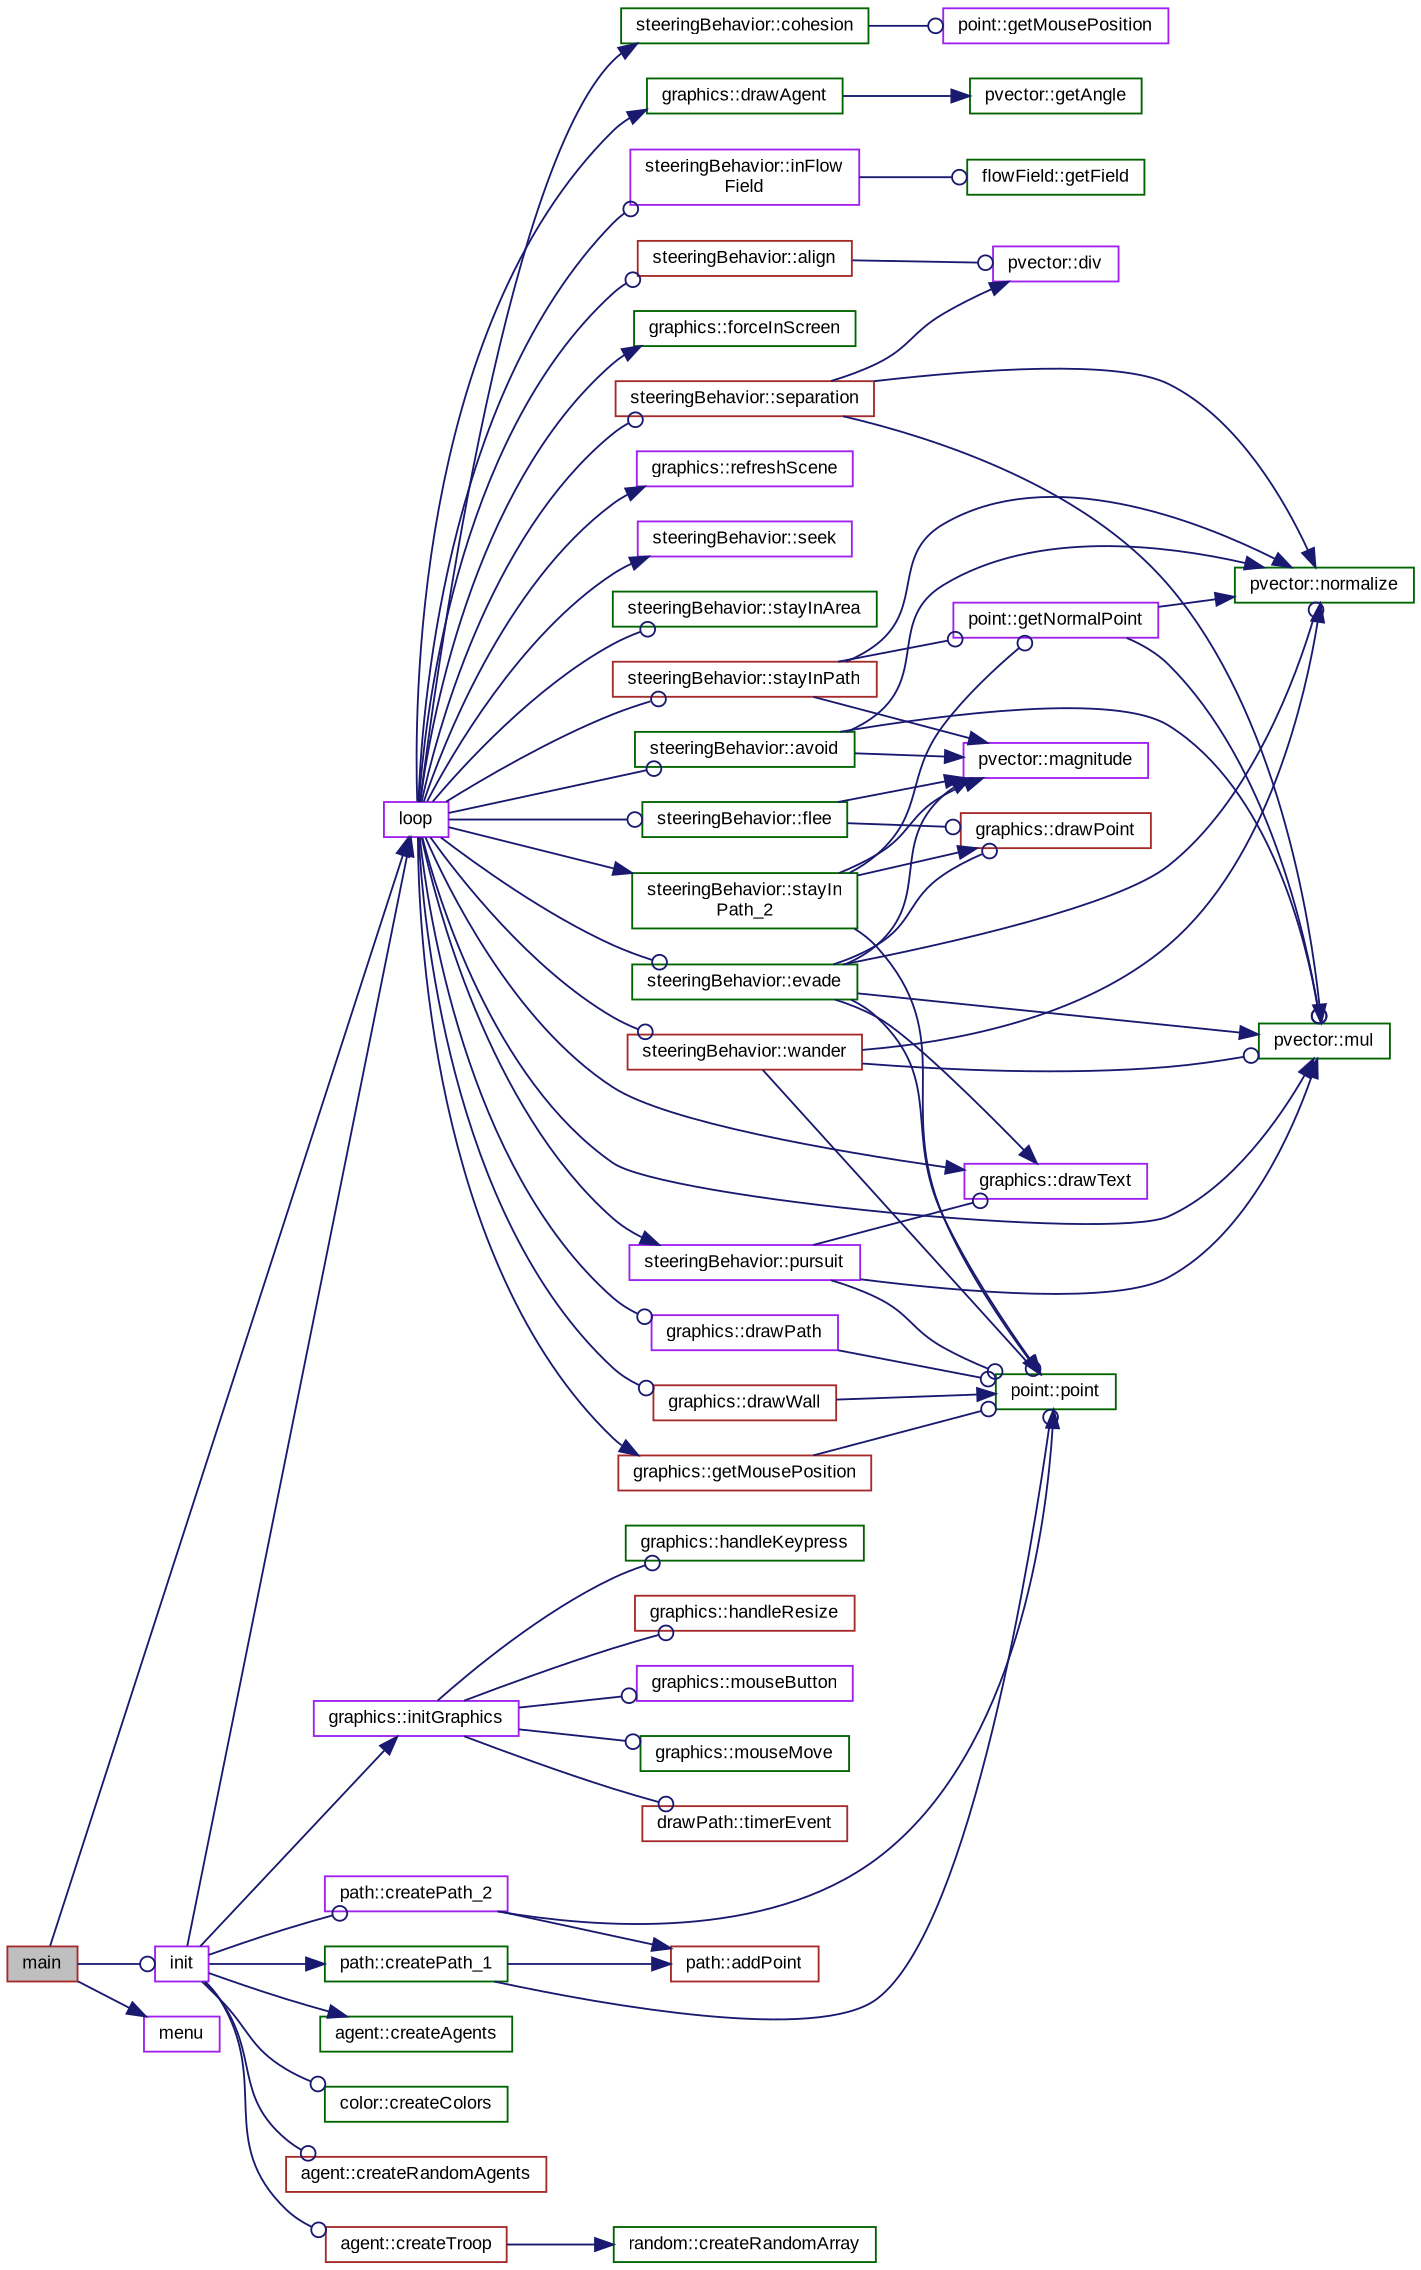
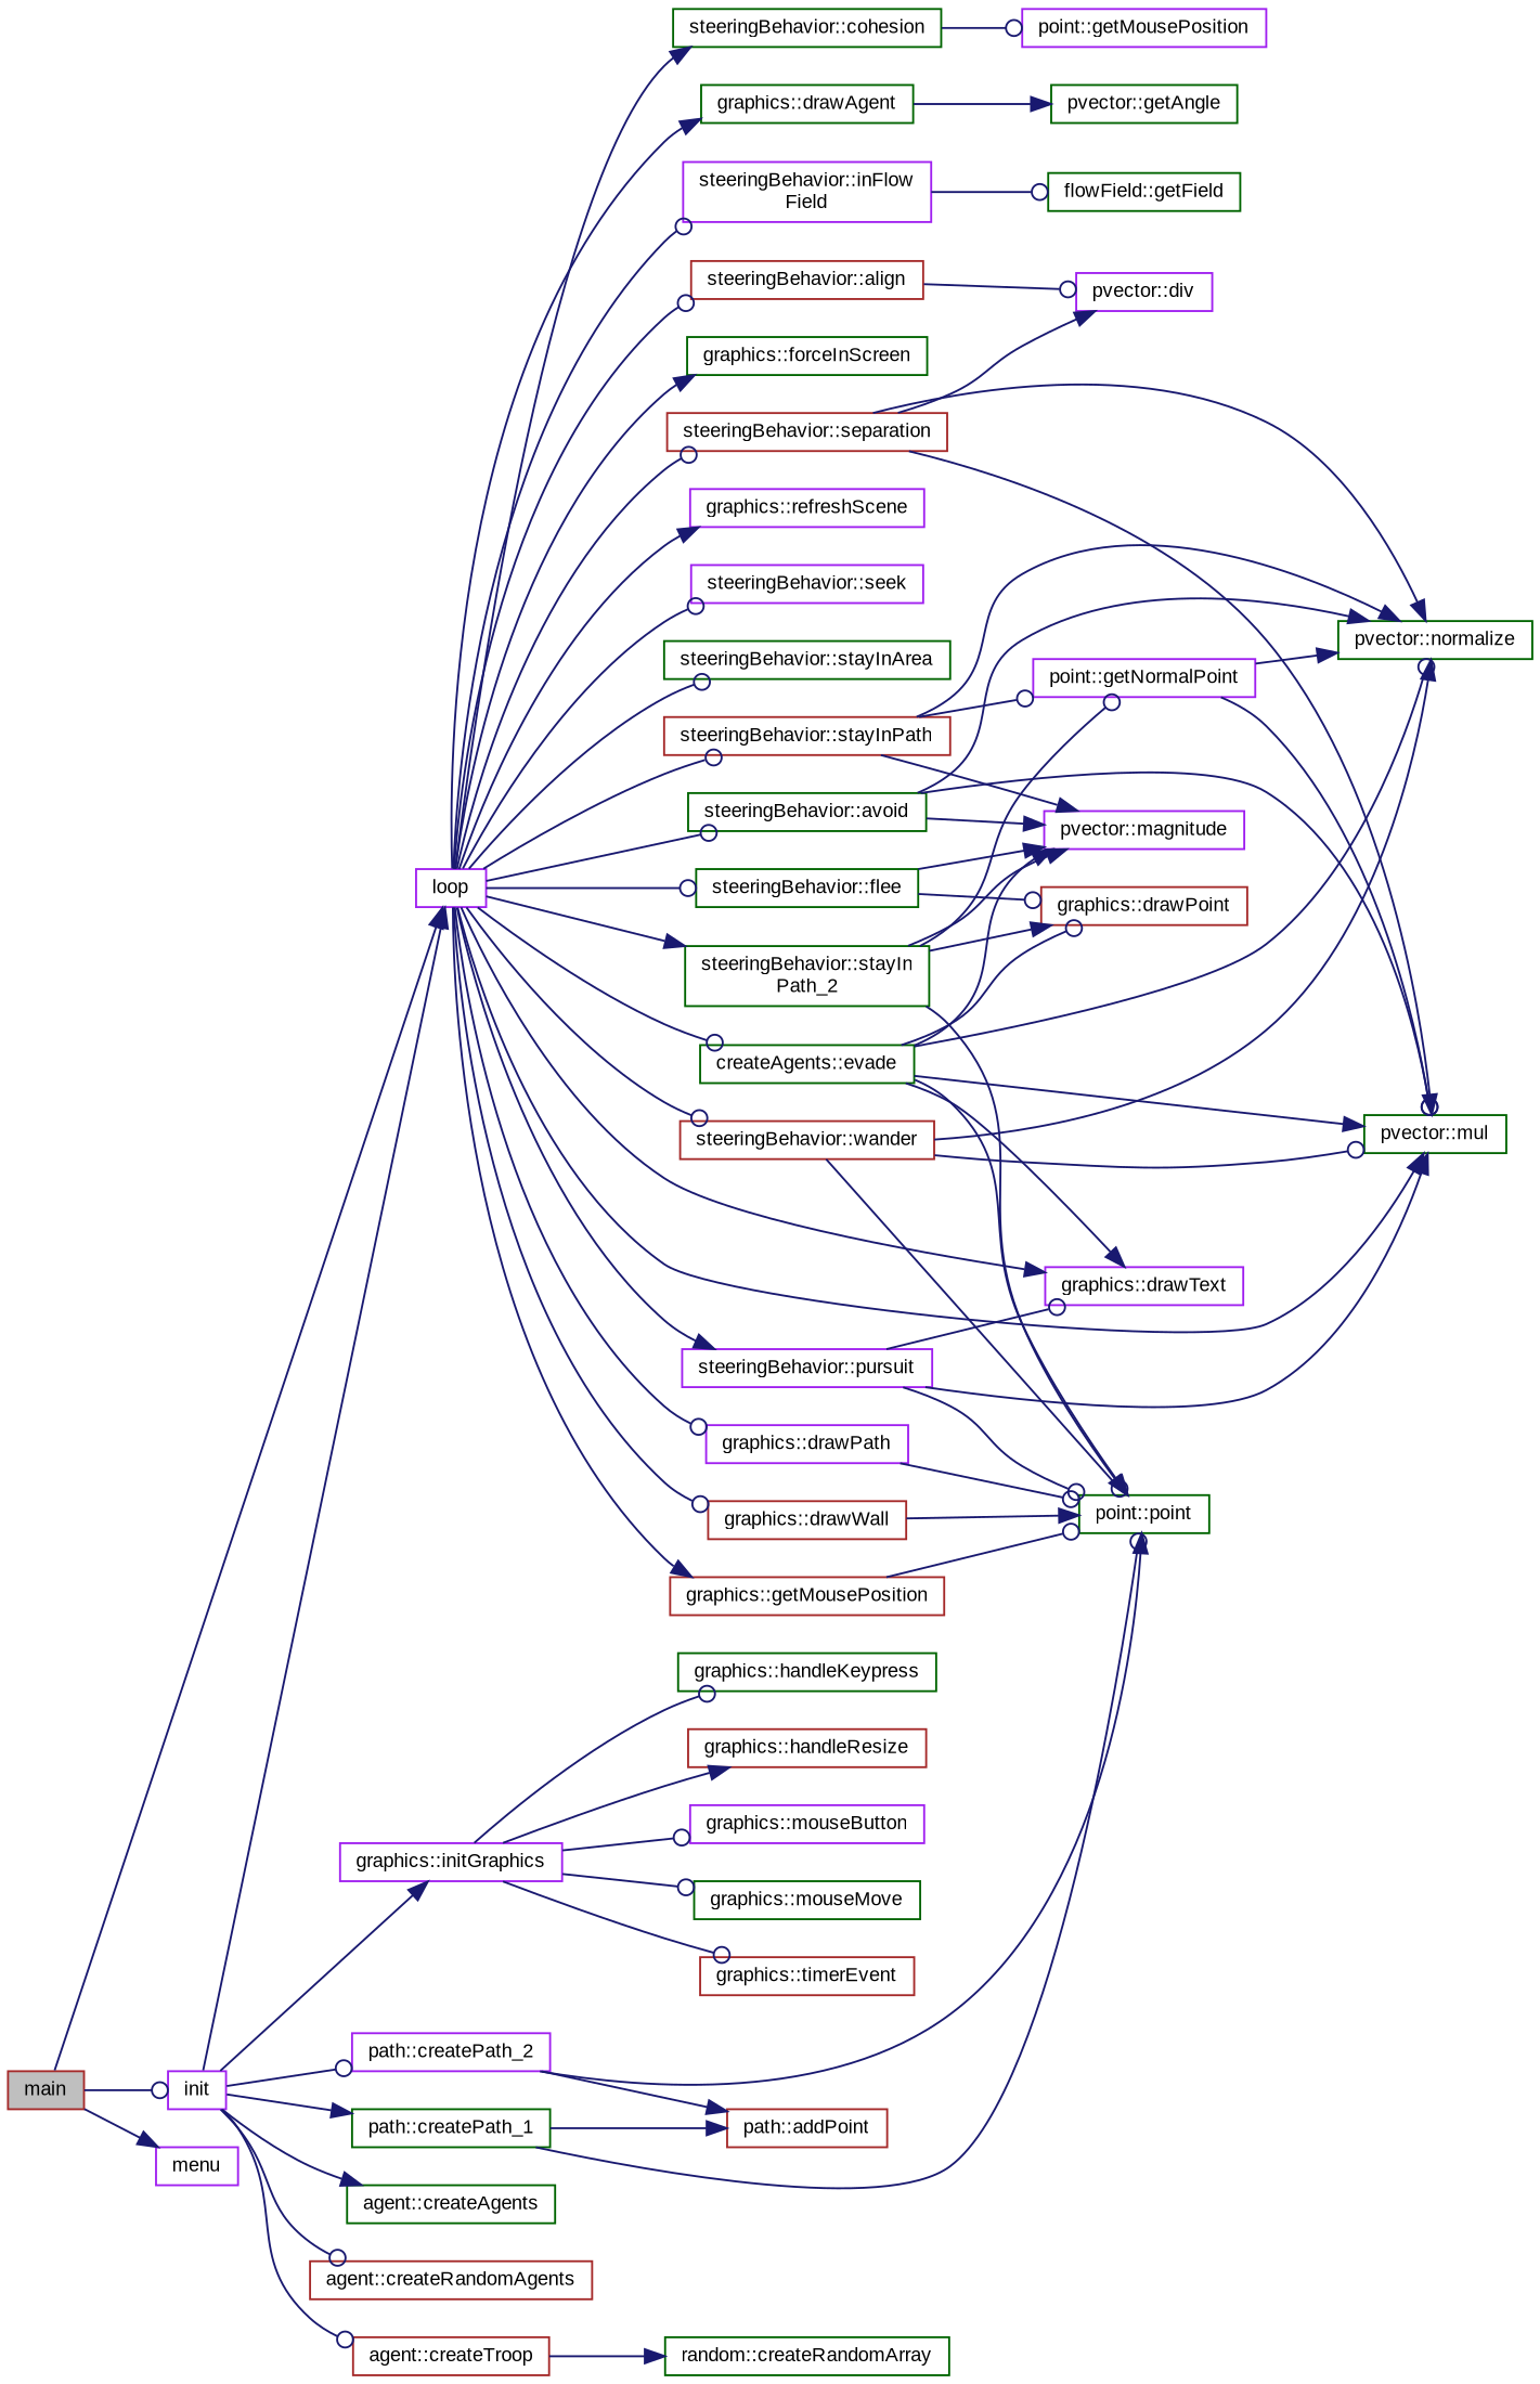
  digraph {
    fontname="Liberation Sans"
    rankdir=LR
    node [color=darkgreen fillcolor=white fontname="Liberation Sans" fontsize=10 shape=record style=filled]
    edge [arrowhead=odot color=midnightblue fontname="Liberation Sans" fontsize=10 labelfontname=Helvetica labelfontsize=10 style=solid]
    n1 [color=brown fillcolor=grey75 fontcolor=black height=0.2 label=main width=0.4]
    n2 [color=purple height=0.2 label=init width=0.4]
    n3 [color=purple height=0.2 label=loop width=0.4]
    n4 [color=purple height=0.2 label=menu width=0.4]
    n5 [height=0.2 label="agent::createAgents" width=0.4]
-   n6 [height=0.2 label="color::createColors" width=0.4]
    n7 [height=0.2 label="path::createPath_1" width=0.4]
    n8 [color=purple height=0.2 label="path::createPath_2" width=0.4]
    n9 [color=brown height=0.2 label="agent::createRandomAgents" width=0.4]
    n10 [color=brown height=0.2 label="agent::createTroop" width=0.4]
    n11 [color=purple height=0.2 label="graphics::initGraphics" width=0.4]
    n12 [color=brown height=0.2 label="steeringBehavior::align" width=0.4]
    n13 [height=0.2 label="steeringBehavior::avoid" width=0.4]
    n14 [height=0.2 label="pvector::mul" width=0.4]
    n15 [height=0.2 label="steeringBehavior::cohesion" width=0.4]
    n16 [height=0.2 label="graphics::drawAgent" width=0.4]
    n17 [color=purple height=0.2 label="graphics::drawPath" width=0.4]
    n18 [color=purple height=0.2 label="graphics::drawText" width=0.4]
    n19 [color=brown height=0.2 label="graphics::drawWall" width=0.4]
-   n20 [height=0.2 label="steeringBehavior::evade" width=0.4]
+   n20 [height=0.2 label="createAgents::evade" width=0.4]
    n21 [height=0.2 label="steeringBehavior::flee" width=0.4]
    n22 [height=0.2 label="graphics::forceInScreen" width=0.4]
    n23 [color=brown height=0.2 label="graphics::getMousePosition" width=0.4]
    n24 [color=purple height=0.2 label="steeringBehavior::inFlow\lField" width=0.4]
    n25 [color=purple height=0.2 label="steeringBehavior::pursuit" width=0.4]
    n26 [color=purple height=0.2 label="graphics::refreshScene" width=0.4]
    n27 [color=purple height=0.2 label="steeringBehavior::seek" width=0.4]
    n28 [color=brown height=0.2 label="steeringBehavior::separation" width=0.4]
    n29 [height=0.2 label="steeringBehavior::stayInArea" width=0.4]
    n30 [color=brown height=0.2 label="steeringBehavior::stayInPath" width=0.4]
    n31 [height=0.2 label="steeringBehavior::stayIn\lPath_2" width=0.4]
    n32 [color=brown height=0.2 label="steeringBehavior::wander" width=0.4]
    n33 [color=brown height=0.2 label="path::addPoint" width=0.4]
    n34 [height=0.2 label="point::point" width=0.4]
    n35 [height=0.2 label="random::createRandomArray" width=0.4]
    n36 [height=0.2 label="graphics::handleKeypress" width=0.4]
    n37 [color=brown height=0.2 label="graphics::handleResize" width=0.4]
    n38 [color=purple height=0.2 label="graphics::mouseButton" width=0.4]
    n39 [height=0.2 label="graphics::mouseMove" width=0.4]
-   n40 [color=brown height=0.2 label="drawPath::timerEvent" width=0.4]
+   n40 [color=brown height=0.2 label="graphics::timerEvent" width=0.4]
    n41 [color=purple height=0.2 label="pvector::div" width=0.4]
    n42 [color=purple height=0.2 label="pvector::magnitude" width=0.4]
    n43 [height=0.2 label="pvector::normalize" width=0.4]
    n44 [color=purple height=0.2 label="point::getMousePosition" width=0.4]
    n45 [height=0.2 label="pvector::getAngle" width=0.4]
    n46 [color=brown height=0.2 label="graphics::drawPoint" width=0.4]
    n47 [height=0.2 label="flowField::getField" width=0.4]
    n48 [color=purple height=0.2 label="point::getNormalPoint" width=0.4]
    n1 -> n2
    n1 -> n3 [arrowhead=normal]
    n1 -> n4 [arrowhead=normal]
    n2 -> n3 [arrowhead=normal]
    n2 -> n5 [arrowhead=normal]
-   n2 -> n6
    n2 -> n7 [arrowhead=normal]
    n2 -> n8
    n2 -> n9
    n2 -> n10
    n2 -> n11 [arrowhead=normal]
    n3 -> n12
    n3 -> n13
    n3 -> n14 [arrowhead=normal]
    n3 -> n15 [arrowhead=normal]
    n3 -> n16 [arrowhead=normal]
    n3 -> n17
    n3 -> n18 [arrowhead=normal]
    n3 -> n19
    n3 -> n20
    n3 -> n21
    n3 -> n22 [arrowhead=normal]
    n3 -> n23 [arrowhead=normal]
    n3 -> n24
    n3 -> n25 [arrowhead=normal]
    n3 -> n26 [arrowhead=normal]
-   n3 -> n27 [arrowhead=normal]
+   n3 -> n27
    n3 -> n28
    n3 -> n29
    n3 -> n30
    n3 -> n31 [arrowhead=normal]
    n3 -> n32
    n7 -> n33 [arrowhead=normal]
    n7 -> n34
    n8 -> n33 [arrowhead=normal]
    n8 -> n34 [arrowhead=normal]
    n10 -> n35 [arrowhead=normal]
    n11 -> n36
-   n11 -> n37
+   n11 -> n37 [arrowhead=normal]
    n11 -> n38
    n11 -> n39
    n11 -> n40
    n12 -> n41
    n13 -> n14
    n13 -> n42 [arrowhead=normal]
    n13 -> n43 [arrowhead=normal]
    n15 -> n44
    n16 -> n45 [arrowhead=normal]
    n17 -> n34
    n19 -> n34 [arrowhead=normal]
    n20 -> n14 [arrowhead=normal]
    n20 -> n18 [arrowhead=normal]
    n20 -> n34 [arrowhead=normal]
    n20 -> n42 [arrowhead=normal]
    n20 -> n43
    n20 -> n46
    n21 -> n42 [arrowhead=normal]
    n21 -> n46
    n23 -> n34
    n24 -> n47
    n25 -> n14 [arrowhead=normal]
    n25 -> n18
    n25 -> n34
    n28 -> n14 [arrowhead=normal]
    n28 -> n41 [arrowhead=normal]
    n28 -> n43 [arrowhead=normal]
    n30 -> n42 [arrowhead=normal]
    n30 -> n43 [arrowhead=normal]
    n30 -> n48
    n31 -> n34 [arrowhead=normal]
    n31 -> n42 [arrowhead=normal]
    n31 -> n46 [arrowhead=normal]
    n31 -> n48
    n32 -> n14
    n32 -> n34
    n32 -> n43 [arrowhead=normal]
    n48 -> n14
    n48 -> n43 [arrowhead=normal]
  }
